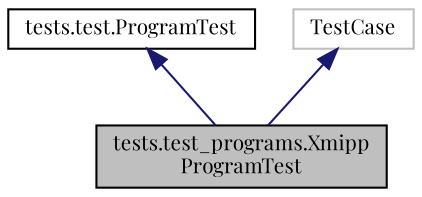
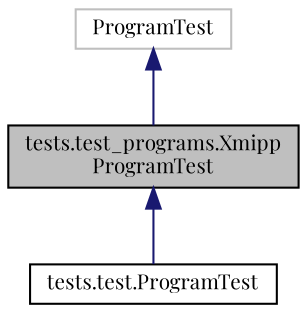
  digraph {
    fontname="Playfair Display"
    node [color=black fillcolor=white fontname="Playfair Display" fontsize=10 shape=record style=filled]
    edge [color=midnightblue dir=back fontname="Playfair Display" fontsize=10 labelfontname=Helvetica labelfontsize=10 style=solid]
    n1 [fillcolor=grey75 fontcolor=black height=0.2 label="tests.test_programs.Xmipp\lProgramTest" width=0.4]
    n2 [height=0.2 label="tests.test.ProgramTest" width=0.4]
-   n3 [color=grey75 height=0.2 label=TestCase width=0.4]
-   n2 -> n1
+   n3 [color=grey75 height=0.2 label=ProgramTest width=0.4]
+   n1 -> n2
    n3 -> n1
  }
